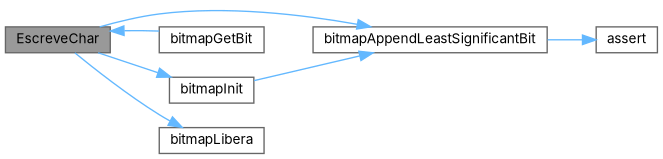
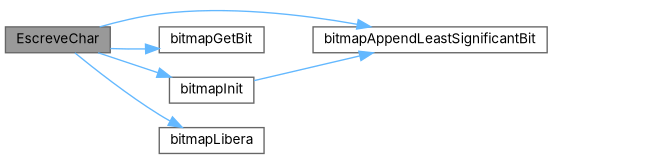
  digraph {
    fontname=Inter
    rankdir=LR
    node [color=grey40 fillcolor=white fontname=Inter fontsize=10 shape=box style=filled]
    edge [color=steelblue1 fontname=Inter fontsize=10 labelfontname=Helvetica labelfontsize=10 style=solid]
    n1 [color=gray40 fillcolor=grey60 fontcolor=black height=0.2 label=EscreveChar width=0.4]
    n2 [height=0.2 label=bitmapAppendLeastSignificantBit width=0.4]
    n3 [height=0.2 label=bitmapGetBit width=0.4]
    n4 [height=0.2 label=bitmapInit width=0.4]
    n5 [height=0.2 label=bitmapLibera width=0.4]
-   n6 [height=0.2 label=assert width=0.4]
    n1 -> n2
-   n3 -> n1
+   n1 -> n3
    n1 -> n4
    n1 -> n5
-   n2 -> n6
    n4 -> n2
  }
